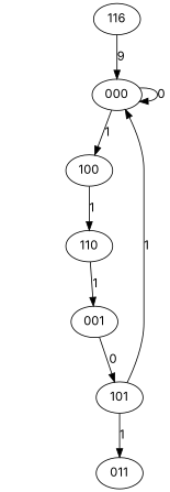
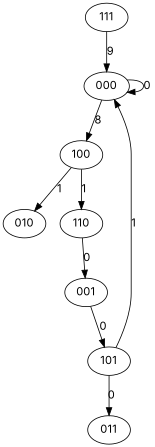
  strict digraph {
    fontname=Inter
    node [fontname=Inter]
    edge [fontname=Inter]
    000
    100
+   010
    110
    001
    101
    011
-   111 [label=116]
+   111
    000 -> 000 [label=0]
-   000 -> 100 [label=1]
+   000 -> 100 [label=8]
+   100 -> 010 [label=1]
    100 -> 110 [label=1]
-   110 -> 001 [label=1]
+   110 -> 001 [label=0]
    001 -> 101 [label=0]
    101 -> 000 [label=1]
-   101 -> 011 [label=1]
+   101 -> 011 [label=0]
    111 -> 000 [label=9]
  }
